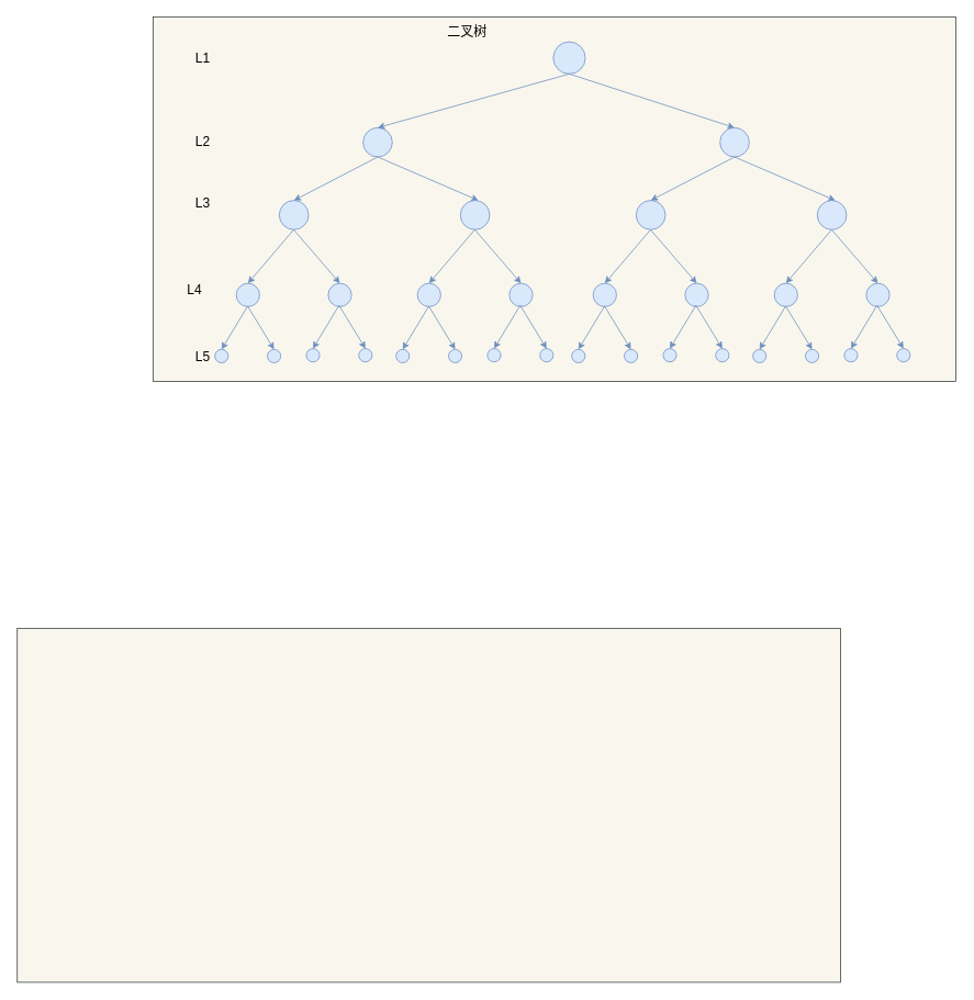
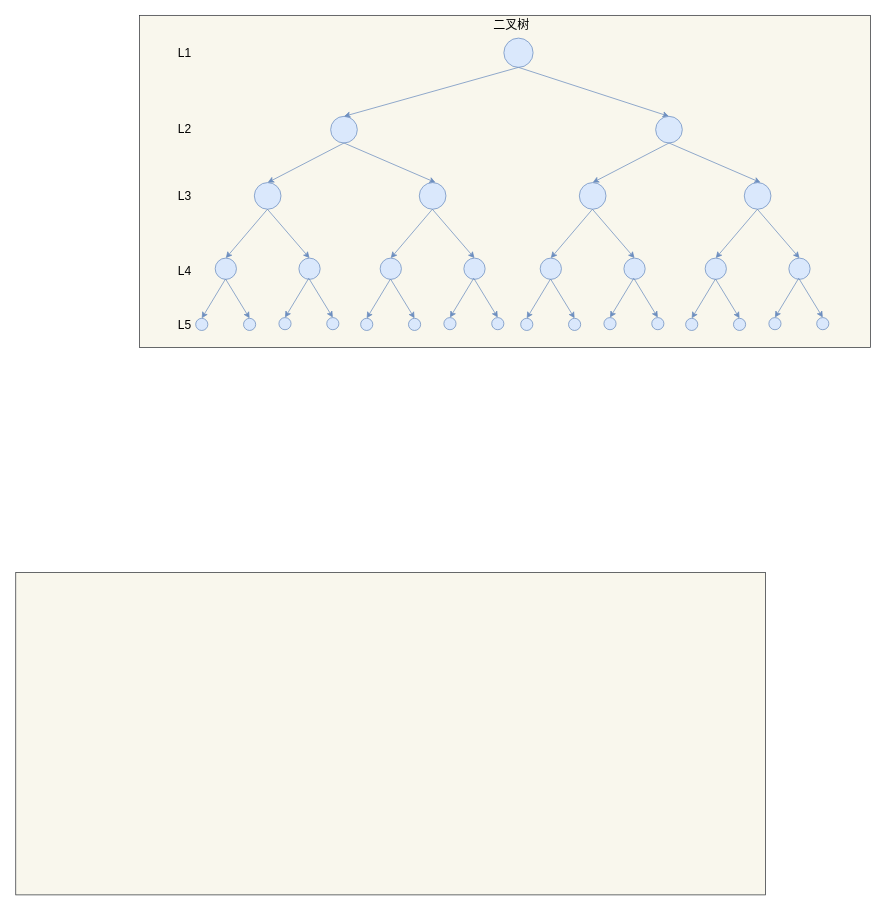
  <mxCell id="0" />
  <mxCell id="1" parent="0" />
  <mxCell id="2" value="" style="rounded=0;whiteSpace=wrap;html=1;fillColor=#f9f7ed;strokeColor=#36393d;" vertex="1" parent="1"><mxGeometry x="185" y="20" width="975" height="443" as="geometry" /></mxCell>
  <mxCell id="3" value="" style="rounded=0;whiteSpace=wrap;html=1;fontSize=16;fillColor=#f9f7ed;strokeColor=#36393d;" vertex="1" parent="1"><mxGeometry x="20" y="763" width="1000" height="430" as="geometry" /></mxCell>
  <mxCell id="4" value="" style="ellipse;whiteSpace=wrap;html=1;aspect=fixed;fontSize=16;fillColor=#dae8fc;strokeColor=#6c8ebf;" vertex="1" parent="1"><mxGeometry x="671" y="50.34" width="39" height="39" as="geometry" /></mxCell>
  <mxCell id="5" value="" style="ellipse;whiteSpace=wrap;html=1;aspect=fixed;fontSize=16;fillColor=#dae8fc;strokeColor=#6c8ebf;" vertex="1" parent="1"><mxGeometry x="440" y="154.657" width="35.563" height="35.563" as="geometry" /></mxCell>
  <mxCell id="6" style="edgeStyle=none;rounded=0;orthogonalLoop=1;jettySize=auto;html=1;entryX=0.5;entryY=0;entryDx=0;entryDy=0;exitX=0.5;exitY=1;exitDx=0;exitDy=0;fontSize=16;fillColor=#dae8fc;strokeColor=#6c8ebf;" edge="1" parent="1" source="4" target="5"><mxGeometry relative="1" as="geometry" /></mxCell>
  <mxCell id="7" style="edgeStyle=none;rounded=0;orthogonalLoop=1;jettySize=auto;html=1;entryX=0.5;entryY=0;entryDx=0;entryDy=0;exitX=0.5;exitY=1;exitDx=0;exitDy=0;fontSize=16;fillColor=#dae8fc;strokeColor=#6c8ebf;" edge="1" parent="1" source="4" target="47"><mxGeometry relative="1" as="geometry"><mxPoint x="836.647" y="154.657" as="targetPoint" /></mxGeometry></mxCell>
  <mxCell id="8" value="" style="ellipse;whiteSpace=wrap;html=1;aspect=fixed;fontSize=16;fillColor=#dae8fc;strokeColor=#6c8ebf;" vertex="1" parent="1"><mxGeometry x="338.222" y="242.998" width="35.563" height="35.563" as="geometry" /></mxCell>
  <mxCell id="9" style="edgeStyle=none;rounded=0;orthogonalLoop=1;jettySize=auto;html=1;entryX=0.5;entryY=0;entryDx=0;entryDy=0;exitX=0.5;exitY=1;exitDx=0;exitDy=0;fontSize=16;fillColor=#dae8fc;strokeColor=#6c8ebf;" edge="1" parent="1" source="5" target="8"><mxGeometry relative="1" as="geometry" /></mxCell>
  <mxCell id="10" style="edgeStyle=none;rounded=0;orthogonalLoop=1;jettySize=auto;html=1;exitX=0.5;exitY=1;exitDx=0;exitDy=0;fontSize=16;fillColor=#dae8fc;strokeColor=#6c8ebf;" edge="1" parent="1" source="5"><mxGeometry relative="1" as="geometry"><mxPoint x="580" y="243" as="targetPoint" /></mxGeometry></mxCell>
  <mxCell id="11" value="L1" style="text;html=1;align=center;verticalAlign=middle;resizable=0;points=[];autosize=1;strokeColor=none;fillColor=none;fontSize=16;" vertex="1" parent="1"><mxGeometry x="230.004" y="59.84" width="30" height="20" as="geometry" /></mxCell>
  <mxCell id="12" value="L2" style="text;html=1;align=center;verticalAlign=middle;resizable=0;points=[];autosize=1;strokeColor=none;fillColor=none;fontSize=16;" vertex="1" parent="1"><mxGeometry x="230.007" y="162.438" width="30" height="20" as="geometry" /></mxCell>
- <mxCell id="13" value="L3" style="text;html=1;align=center;verticalAlign=middle;resizable=0;points=[];autosize=1;strokeColor=none;fillColor=none;fontSize=16;" vertex="1" parent="1"><mxGeometry x="230.004" y="235.775" width="30" height="20" as="geometry" /></mxCell>
- <mxCell id="14" value="L4" style="text;html=1;align=center;verticalAlign=middle;resizable=0;points=[];autosize=1;strokeColor=none;fillColor=none;fontSize=16;" vertex="1" parent="1"><mxGeometry x="220.004" y="340.561" width="30" height="20" as="geometry" /></mxCell>
- <mxCell id="15" value="二叉树" style="text;html=1;align=center;verticalAlign=middle;resizable=0;points=[];autosize=1;strokeColor=none;fillColor=none;fontSize=16;" vertex="1" parent="1"><mxGeometry x="535.775" y="27.997" width="60" height="20" as="geometry" /></mxCell>
+ <mxCell id="13" value="L3" style="text;html=1;align=center;verticalAlign=middle;resizable=0;points=[];autosize=1;strokeColor=none;fillColor=none;fontSize=16;" vertex="1" parent="1"><mxGeometry x="230.004" y="250.775" width="30" height="20" as="geometry" /></mxCell>
+ <mxCell id="14" value="L4" style="text;html=1;align=center;verticalAlign=middle;resizable=0;points=[];autosize=1;strokeColor=none;fillColor=none;fontSize=16;" vertex="1" parent="1"><mxGeometry x="230.004" y="350.561" width="30" height="20" as="geometry" /></mxCell>
+ <mxCell id="15" value="二叉树" style="text;html=1;align=center;verticalAlign=middle;resizable=0;points=[];autosize=1;strokeColor=none;fillColor=none;fontSize=16;" vertex="1" parent="1"><mxGeometry x="650.775" y="22.997" width="60" height="20" as="geometry" /></mxCell>
  <mxCell id="16" value="" style="group" vertex="1" connectable="0" parent="1"><mxGeometry x="286" y="278.56" width="140" height="99.32" as="geometry" /></mxCell>
  <mxCell id="17" value="" style="ellipse;whiteSpace=wrap;html=1;aspect=fixed;fontSize=16;fillColor=#dae8fc;strokeColor=#6c8ebf;" vertex="1" parent="16"><mxGeometry y="65.18" width="28.36" height="28.36" as="geometry" /></mxCell>
  <mxCell id="18" style="edgeStyle=none;rounded=0;orthogonalLoop=1;jettySize=auto;html=1;entryX=0.5;entryY=0;entryDx=0;entryDy=0;exitX=0.5;exitY=1;exitDx=0;exitDy=0;fontSize=16;fillColor=#dae8fc;strokeColor=#6c8ebf;" edge="1" parent="16" target="17"><mxGeometry relative="1" as="geometry"><mxPoint x="69.665" as="sourcePoint" /></mxGeometry></mxCell>
  <mxCell id="19" value="" style="ellipse;whiteSpace=wrap;html=1;aspect=fixed;fontSize=16;fillColor=#dae8fc;strokeColor=#6c8ebf;" vertex="1" parent="16"><mxGeometry x="111.64" y="65.18" width="28.36" height="28.36" as="geometry" /></mxCell>
  <mxCell id="20" style="edgeStyle=none;rounded=0;orthogonalLoop=1;jettySize=auto;html=1;entryX=0.5;entryY=0;entryDx=0;entryDy=0;exitX=0.5;exitY=1;exitDx=0;exitDy=0;fontSize=16;fillColor=#dae8fc;strokeColor=#6c8ebf;" edge="1" parent="16" target="19"><mxGeometry relative="1" as="geometry"><mxPoint x="69.665" as="sourcePoint" /></mxGeometry></mxCell>
  <mxCell id="21" value="" style="group" vertex="1" connectable="0" parent="1"><mxGeometry x="260" y="371.56" width="80" height="80" as="geometry" /></mxCell>
  <mxCell id="22" value="" style="ellipse;whiteSpace=wrap;html=1;aspect=fixed;fontSize=16;fillColor=#dae8fc;strokeColor=#6c8ebf;" vertex="1" parent="21"><mxGeometry y="52.501" width="16.206" height="16.206" as="geometry" /></mxCell>
  <mxCell id="23" style="edgeStyle=none;rounded=0;orthogonalLoop=1;jettySize=auto;html=1;entryX=0.5;entryY=0;entryDx=0;entryDy=0;exitX=0.5;exitY=1;exitDx=0;exitDy=0;fontSize=16;fillColor=#dae8fc;strokeColor=#6c8ebf;" edge="1" parent="21" target="22"><mxGeometry relative="1" as="geometry"><mxPoint x="39.809" as="sourcePoint" /></mxGeometry></mxCell>
  <mxCell id="24" value="" style="ellipse;whiteSpace=wrap;html=1;aspect=fixed;fontSize=16;fillColor=#dae8fc;strokeColor=#6c8ebf;" vertex="1" parent="21"><mxGeometry x="63.794" y="52.501" width="16.206" height="16.206" as="geometry" /></mxCell>
  <mxCell id="25" style="edgeStyle=none;rounded=0;orthogonalLoop=1;jettySize=auto;html=1;entryX=0.5;entryY=0;entryDx=0;entryDy=0;exitX=0.5;exitY=1;exitDx=0;exitDy=0;fontSize=16;fillColor=#dae8fc;strokeColor=#6c8ebf;" edge="1" parent="21" target="24"><mxGeometry relative="1" as="geometry"><mxPoint x="39.809" as="sourcePoint" /></mxGeometry></mxCell>
  <mxCell id="26" value="" style="group" vertex="1" connectable="0" parent="1"><mxGeometry x="371" y="370.56" width="80" height="80" as="geometry" /></mxCell>
  <mxCell id="27" value="" style="ellipse;whiteSpace=wrap;html=1;aspect=fixed;fontSize=16;fillColor=#dae8fc;strokeColor=#6c8ebf;" vertex="1" parent="26"><mxGeometry y="52.501" width="16.206" height="16.206" as="geometry" /></mxCell>
  <mxCell id="28" style="edgeStyle=none;rounded=0;orthogonalLoop=1;jettySize=auto;html=1;entryX=0.5;entryY=0;entryDx=0;entryDy=0;exitX=0.5;exitY=1;exitDx=0;exitDy=0;fontSize=16;fillColor=#dae8fc;strokeColor=#6c8ebf;" edge="1" parent="26" target="27"><mxGeometry relative="1" as="geometry"><mxPoint x="39.809" as="sourcePoint" /></mxGeometry></mxCell>
  <mxCell id="29" value="" style="ellipse;whiteSpace=wrap;html=1;aspect=fixed;fontSize=16;fillColor=#dae8fc;strokeColor=#6c8ebf;" vertex="1" parent="26"><mxGeometry x="63.794" y="52.501" width="16.206" height="16.206" as="geometry" /></mxCell>
  <mxCell id="30" style="edgeStyle=none;rounded=0;orthogonalLoop=1;jettySize=auto;html=1;entryX=0.5;entryY=0;entryDx=0;entryDy=0;exitX=0.5;exitY=1;exitDx=0;exitDy=0;fontSize=16;fillColor=#dae8fc;strokeColor=#6c8ebf;" edge="1" parent="26" target="29"><mxGeometry relative="1" as="geometry"><mxPoint x="39.809" as="sourcePoint" /></mxGeometry></mxCell>
  <mxCell id="31" value="" style="ellipse;whiteSpace=wrap;html=1;aspect=fixed;fontSize=16;fillColor=#dae8fc;strokeColor=#6c8ebf;" vertex="1" parent="1"><mxGeometry x="558.222" y="242.998" width="35.563" height="35.563" as="geometry" /></mxCell>
  <mxCell id="32" value="" style="group" vertex="1" connectable="0" parent="1"><mxGeometry x="506" y="278.56" width="140" height="99.32" as="geometry" /></mxCell>
  <mxCell id="33" value="" style="ellipse;whiteSpace=wrap;html=1;aspect=fixed;fontSize=16;fillColor=#dae8fc;strokeColor=#6c8ebf;" vertex="1" parent="32"><mxGeometry y="65.18" width="28.36" height="28.36" as="geometry" /></mxCell>
  <mxCell id="34" style="edgeStyle=none;rounded=0;orthogonalLoop=1;jettySize=auto;html=1;entryX=0.5;entryY=0;entryDx=0;entryDy=0;exitX=0.5;exitY=1;exitDx=0;exitDy=0;fontSize=16;fillColor=#dae8fc;strokeColor=#6c8ebf;" edge="1" parent="32" target="33"><mxGeometry relative="1" as="geometry"><mxPoint x="69.665" as="sourcePoint" /></mxGeometry></mxCell>
  <mxCell id="35" value="" style="ellipse;whiteSpace=wrap;html=1;aspect=fixed;fontSize=16;fillColor=#dae8fc;strokeColor=#6c8ebf;" vertex="1" parent="32"><mxGeometry x="111.64" y="65.18" width="28.36" height="28.36" as="geometry" /></mxCell>
  <mxCell id="36" style="edgeStyle=none;rounded=0;orthogonalLoop=1;jettySize=auto;html=1;entryX=0.5;entryY=0;entryDx=0;entryDy=0;exitX=0.5;exitY=1;exitDx=0;exitDy=0;fontSize=16;fillColor=#dae8fc;strokeColor=#6c8ebf;" edge="1" parent="32" target="35"><mxGeometry relative="1" as="geometry"><mxPoint x="69.665" as="sourcePoint" /></mxGeometry></mxCell>
  <mxCell id="37" value="" style="group" vertex="1" connectable="0" parent="1"><mxGeometry x="480" y="371.56" width="80" height="80" as="geometry" /></mxCell>
  <mxCell id="38" value="" style="ellipse;whiteSpace=wrap;html=1;aspect=fixed;fontSize=16;fillColor=#dae8fc;strokeColor=#6c8ebf;" vertex="1" parent="37"><mxGeometry y="52.501" width="16.206" height="16.206" as="geometry" /></mxCell>
  <mxCell id="39" style="edgeStyle=none;rounded=0;orthogonalLoop=1;jettySize=auto;html=1;entryX=0.5;entryY=0;entryDx=0;entryDy=0;exitX=0.5;exitY=1;exitDx=0;exitDy=0;fontSize=16;fillColor=#dae8fc;strokeColor=#6c8ebf;" edge="1" parent="37" target="38"><mxGeometry relative="1" as="geometry"><mxPoint x="39.809" as="sourcePoint" /></mxGeometry></mxCell>
  <mxCell id="40" value="" style="ellipse;whiteSpace=wrap;html=1;aspect=fixed;fontSize=16;fillColor=#dae8fc;strokeColor=#6c8ebf;" vertex="1" parent="37"><mxGeometry x="63.794" y="52.501" width="16.206" height="16.206" as="geometry" /></mxCell>
  <mxCell id="41" style="edgeStyle=none;rounded=0;orthogonalLoop=1;jettySize=auto;html=1;entryX=0.5;entryY=0;entryDx=0;entryDy=0;exitX=0.5;exitY=1;exitDx=0;exitDy=0;fontSize=16;fillColor=#dae8fc;strokeColor=#6c8ebf;" edge="1" parent="37" target="40"><mxGeometry relative="1" as="geometry"><mxPoint x="39.809" as="sourcePoint" /></mxGeometry></mxCell>
  <mxCell id="42" value="" style="group" vertex="1" connectable="0" parent="1"><mxGeometry x="591" y="370.56" width="80" height="80" as="geometry" /></mxCell>
  <mxCell id="43" value="" style="ellipse;whiteSpace=wrap;html=1;aspect=fixed;fontSize=16;fillColor=#dae8fc;strokeColor=#6c8ebf;" vertex="1" parent="42"><mxGeometry y="52.501" width="16.206" height="16.206" as="geometry" /></mxCell>
  <mxCell id="44" style="edgeStyle=none;rounded=0;orthogonalLoop=1;jettySize=auto;html=1;entryX=0.5;entryY=0;entryDx=0;entryDy=0;exitX=0.5;exitY=1;exitDx=0;exitDy=0;fontSize=16;fillColor=#dae8fc;strokeColor=#6c8ebf;" edge="1" parent="42" target="43"><mxGeometry relative="1" as="geometry"><mxPoint x="39.809" as="sourcePoint" /></mxGeometry></mxCell>
  <mxCell id="45" value="" style="ellipse;whiteSpace=wrap;html=1;aspect=fixed;fontSize=16;fillColor=#dae8fc;strokeColor=#6c8ebf;" vertex="1" parent="42"><mxGeometry x="63.794" y="52.501" width="16.206" height="16.206" as="geometry" /></mxCell>
  <mxCell id="46" style="edgeStyle=none;rounded=0;orthogonalLoop=1;jettySize=auto;html=1;entryX=0.5;entryY=0;entryDx=0;entryDy=0;exitX=0.5;exitY=1;exitDx=0;exitDy=0;fontSize=16;fillColor=#dae8fc;strokeColor=#6c8ebf;" edge="1" parent="42" target="45"><mxGeometry relative="1" as="geometry"><mxPoint x="39.809" as="sourcePoint" /></mxGeometry></mxCell>
  <mxCell id="47" value="" style="ellipse;whiteSpace=wrap;html=1;aspect=fixed;fontSize=16;fillColor=#dae8fc;strokeColor=#6c8ebf;" vertex="1" parent="1"><mxGeometry x="873.45" y="154.657" width="35.563" height="35.563" as="geometry" /></mxCell>
  <mxCell id="48" value="" style="ellipse;whiteSpace=wrap;html=1;aspect=fixed;fontSize=16;fillColor=#dae8fc;strokeColor=#6c8ebf;" vertex="1" parent="1"><mxGeometry x="771.672" y="242.998" width="35.563" height="35.563" as="geometry" /></mxCell>
  <mxCell id="49" style="edgeStyle=none;rounded=0;orthogonalLoop=1;jettySize=auto;html=1;entryX=0.5;entryY=0;entryDx=0;entryDy=0;exitX=0.5;exitY=1;exitDx=0;exitDy=0;fontSize=16;fillColor=#dae8fc;strokeColor=#6c8ebf;" edge="1" parent="1" source="47" target="48"><mxGeometry relative="1" as="geometry" /></mxCell>
  <mxCell id="50" style="edgeStyle=none;rounded=0;orthogonalLoop=1;jettySize=auto;html=1;exitX=0.5;exitY=1;exitDx=0;exitDy=0;fontSize=16;fillColor=#dae8fc;strokeColor=#6c8ebf;" edge="1" parent="1" source="47"><mxGeometry relative="1" as="geometry"><mxPoint x="1013.45" y="243" as="targetPoint" /></mxGeometry></mxCell>
  <mxCell id="51" value="" style="group" vertex="1" connectable="0" parent="1"><mxGeometry x="719.45" y="278.56" width="140" height="99.32" as="geometry" /></mxCell>
  <mxCell id="52" value="" style="ellipse;whiteSpace=wrap;html=1;aspect=fixed;fontSize=16;fillColor=#dae8fc;strokeColor=#6c8ebf;" vertex="1" parent="51"><mxGeometry y="65.18" width="28.36" height="28.36" as="geometry" /></mxCell>
  <mxCell id="53" style="edgeStyle=none;rounded=0;orthogonalLoop=1;jettySize=auto;html=1;entryX=0.5;entryY=0;entryDx=0;entryDy=0;exitX=0.5;exitY=1;exitDx=0;exitDy=0;fontSize=16;fillColor=#dae8fc;strokeColor=#6c8ebf;" edge="1" parent="51" target="52"><mxGeometry relative="1" as="geometry"><mxPoint x="69.665" as="sourcePoint" /></mxGeometry></mxCell>
  <mxCell id="54" value="" style="ellipse;whiteSpace=wrap;html=1;aspect=fixed;fontSize=16;fillColor=#dae8fc;strokeColor=#6c8ebf;" vertex="1" parent="51"><mxGeometry x="111.64" y="65.18" width="28.36" height="28.36" as="geometry" /></mxCell>
  <mxCell id="55" style="edgeStyle=none;rounded=0;orthogonalLoop=1;jettySize=auto;html=1;entryX=0.5;entryY=0;entryDx=0;entryDy=0;exitX=0.5;exitY=1;exitDx=0;exitDy=0;fontSize=16;fillColor=#dae8fc;strokeColor=#6c8ebf;" edge="1" parent="51" target="54"><mxGeometry relative="1" as="geometry"><mxPoint x="69.665" as="sourcePoint" /></mxGeometry></mxCell>
  <mxCell id="56" value="" style="group" vertex="1" connectable="0" parent="1"><mxGeometry x="693.45" y="371.56" width="80" height="80" as="geometry" /></mxCell>
  <mxCell id="57" value="" style="ellipse;whiteSpace=wrap;html=1;aspect=fixed;fontSize=16;fillColor=#dae8fc;strokeColor=#6c8ebf;" vertex="1" parent="56"><mxGeometry y="52.501" width="16.206" height="16.206" as="geometry" /></mxCell>
  <mxCell id="58" style="edgeStyle=none;rounded=0;orthogonalLoop=1;jettySize=auto;html=1;entryX=0.5;entryY=0;entryDx=0;entryDy=0;exitX=0.5;exitY=1;exitDx=0;exitDy=0;fontSize=16;fillColor=#dae8fc;strokeColor=#6c8ebf;" edge="1" parent="56" target="57"><mxGeometry relative="1" as="geometry"><mxPoint x="39.809" as="sourcePoint" /></mxGeometry></mxCell>
  <mxCell id="59" value="" style="ellipse;whiteSpace=wrap;html=1;aspect=fixed;fontSize=16;fillColor=#dae8fc;strokeColor=#6c8ebf;" vertex="1" parent="56"><mxGeometry x="63.794" y="52.501" width="16.206" height="16.206" as="geometry" /></mxCell>
  <mxCell id="60" style="edgeStyle=none;rounded=0;orthogonalLoop=1;jettySize=auto;html=1;entryX=0.5;entryY=0;entryDx=0;entryDy=0;exitX=0.5;exitY=1;exitDx=0;exitDy=0;fontSize=16;fillColor=#dae8fc;strokeColor=#6c8ebf;" edge="1" parent="56" target="59"><mxGeometry relative="1" as="geometry"><mxPoint x="39.809" as="sourcePoint" /></mxGeometry></mxCell>
  <mxCell id="61" value="" style="group" vertex="1" connectable="0" parent="1"><mxGeometry x="804.45" y="370.56" width="80" height="80" as="geometry" /></mxCell>
  <mxCell id="62" value="" style="ellipse;whiteSpace=wrap;html=1;aspect=fixed;fontSize=16;fillColor=#dae8fc;strokeColor=#6c8ebf;" vertex="1" parent="61"><mxGeometry y="52.501" width="16.206" height="16.206" as="geometry" /></mxCell>
  <mxCell id="63" style="edgeStyle=none;rounded=0;orthogonalLoop=1;jettySize=auto;html=1;entryX=0.5;entryY=0;entryDx=0;entryDy=0;exitX=0.5;exitY=1;exitDx=0;exitDy=0;fontSize=16;fillColor=#dae8fc;strokeColor=#6c8ebf;" edge="1" parent="61" target="62"><mxGeometry relative="1" as="geometry"><mxPoint x="39.809" as="sourcePoint" /></mxGeometry></mxCell>
  <mxCell id="64" value="" style="ellipse;whiteSpace=wrap;html=1;aspect=fixed;fontSize=16;fillColor=#dae8fc;strokeColor=#6c8ebf;" vertex="1" parent="61"><mxGeometry x="63.794" y="52.501" width="16.206" height="16.206" as="geometry" /></mxCell>
  <mxCell id="65" style="edgeStyle=none;rounded=0;orthogonalLoop=1;jettySize=auto;html=1;entryX=0.5;entryY=0;entryDx=0;entryDy=0;exitX=0.5;exitY=1;exitDx=0;exitDy=0;fontSize=16;fillColor=#dae8fc;strokeColor=#6c8ebf;" edge="1" parent="61" target="64"><mxGeometry relative="1" as="geometry"><mxPoint x="39.809" as="sourcePoint" /></mxGeometry></mxCell>
  <mxCell id="66" value="" style="ellipse;whiteSpace=wrap;html=1;aspect=fixed;fontSize=16;fillColor=#dae8fc;strokeColor=#6c8ebf;" vertex="1" parent="1"><mxGeometry x="991.672" y="242.998" width="35.563" height="35.563" as="geometry" /></mxCell>
  <mxCell id="67" value="" style="group" vertex="1" connectable="0" parent="1"><mxGeometry x="939.45" y="278.56" width="140" height="99.32" as="geometry" /></mxCell>
  <mxCell id="68" value="" style="ellipse;whiteSpace=wrap;html=1;aspect=fixed;fontSize=16;fillColor=#dae8fc;strokeColor=#6c8ebf;" vertex="1" parent="67"><mxGeometry y="65.18" width="28.36" height="28.36" as="geometry" /></mxCell>
  <mxCell id="69" style="edgeStyle=none;rounded=0;orthogonalLoop=1;jettySize=auto;html=1;entryX=0.5;entryY=0;entryDx=0;entryDy=0;exitX=0.5;exitY=1;exitDx=0;exitDy=0;fontSize=16;fillColor=#dae8fc;strokeColor=#6c8ebf;" edge="1" parent="67" target="68"><mxGeometry relative="1" as="geometry"><mxPoint x="69.665" as="sourcePoint" /></mxGeometry></mxCell>
  <mxCell id="70" value="" style="ellipse;whiteSpace=wrap;html=1;aspect=fixed;fontSize=16;fillColor=#dae8fc;strokeColor=#6c8ebf;" vertex="1" parent="67"><mxGeometry x="111.64" y="65.18" width="28.36" height="28.36" as="geometry" /></mxCell>
  <mxCell id="71" style="edgeStyle=none;rounded=0;orthogonalLoop=1;jettySize=auto;html=1;entryX=0.5;entryY=0;entryDx=0;entryDy=0;exitX=0.5;exitY=1;exitDx=0;exitDy=0;fontSize=16;fillColor=#dae8fc;strokeColor=#6c8ebf;" edge="1" parent="67" target="70"><mxGeometry relative="1" as="geometry"><mxPoint x="69.665" as="sourcePoint" /></mxGeometry></mxCell>
  <mxCell id="72" value="" style="group" vertex="1" connectable="0" parent="1"><mxGeometry x="913.45" y="371.56" width="80" height="80" as="geometry" /></mxCell>
  <mxCell id="73" value="" style="ellipse;whiteSpace=wrap;html=1;aspect=fixed;fontSize=16;fillColor=#dae8fc;strokeColor=#6c8ebf;" vertex="1" parent="72"><mxGeometry y="52.501" width="16.206" height="16.206" as="geometry" /></mxCell>
  <mxCell id="74" style="edgeStyle=none;rounded=0;orthogonalLoop=1;jettySize=auto;html=1;entryX=0.5;entryY=0;entryDx=0;entryDy=0;exitX=0.5;exitY=1;exitDx=0;exitDy=0;fontSize=16;fillColor=#dae8fc;strokeColor=#6c8ebf;" edge="1" parent="72" target="73"><mxGeometry relative="1" as="geometry"><mxPoint x="39.809" as="sourcePoint" /></mxGeometry></mxCell>
  <mxCell id="75" value="" style="ellipse;whiteSpace=wrap;html=1;aspect=fixed;fontSize=16;fillColor=#dae8fc;strokeColor=#6c8ebf;" vertex="1" parent="72"><mxGeometry x="63.794" y="52.501" width="16.206" height="16.206" as="geometry" /></mxCell>
  <mxCell id="76" style="edgeStyle=none;rounded=0;orthogonalLoop=1;jettySize=auto;html=1;entryX=0.5;entryY=0;entryDx=0;entryDy=0;exitX=0.5;exitY=1;exitDx=0;exitDy=0;fontSize=16;fillColor=#dae8fc;strokeColor=#6c8ebf;" edge="1" parent="72" target="75"><mxGeometry relative="1" as="geometry"><mxPoint x="39.809" as="sourcePoint" /></mxGeometry></mxCell>
  <mxCell id="77" value="" style="group" vertex="1" connectable="0" parent="1"><mxGeometry x="1024.45" y="370.56" width="80" height="80" as="geometry" /></mxCell>
  <mxCell id="78" value="" style="ellipse;whiteSpace=wrap;html=1;aspect=fixed;fontSize=16;fillColor=#dae8fc;strokeColor=#6c8ebf;" vertex="1" parent="77"><mxGeometry y="52.501" width="16.206" height="16.206" as="geometry" /></mxCell>
  <mxCell id="79" style="edgeStyle=none;rounded=0;orthogonalLoop=1;jettySize=auto;html=1;entryX=0.5;entryY=0;entryDx=0;entryDy=0;exitX=0.5;exitY=1;exitDx=0;exitDy=0;fontSize=16;fillColor=#dae8fc;strokeColor=#6c8ebf;" edge="1" parent="77" target="78"><mxGeometry relative="1" as="geometry"><mxPoint x="39.809" as="sourcePoint" /></mxGeometry></mxCell>
  <mxCell id="80" value="" style="ellipse;whiteSpace=wrap;html=1;aspect=fixed;fontSize=16;fillColor=#dae8fc;strokeColor=#6c8ebf;" vertex="1" parent="77"><mxGeometry x="63.794" y="52.501" width="16.206" height="16.206" as="geometry" /></mxCell>
  <mxCell id="81" style="edgeStyle=none;rounded=0;orthogonalLoop=1;jettySize=auto;html=1;entryX=0.5;entryY=0;entryDx=0;entryDy=0;exitX=0.5;exitY=1;exitDx=0;exitDy=0;fontSize=16;fillColor=#dae8fc;strokeColor=#6c8ebf;" edge="1" parent="77" target="80"><mxGeometry relative="1" as="geometry"><mxPoint x="39.809" as="sourcePoint" /></mxGeometry></mxCell>
  <mxCell id="82" value="L5" style="text;html=1;align=center;verticalAlign=middle;resizable=0;points=[];autosize=1;strokeColor=none;fillColor=none;fontSize=16;" vertex="1" parent="1"><mxGeometry x="230.004" y="423.001" width="30" height="20" as="geometry" /></mxCell>
